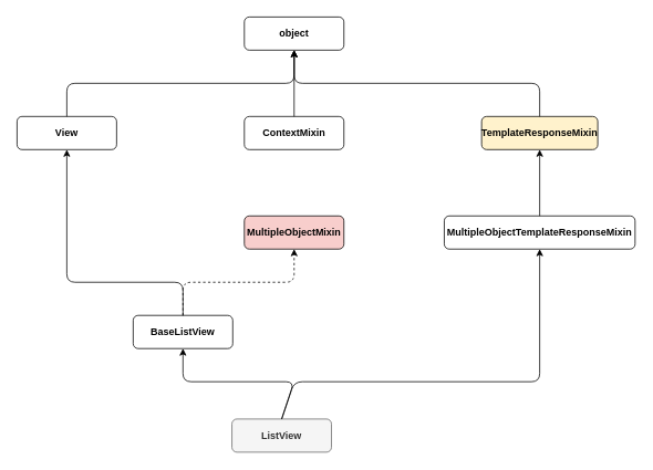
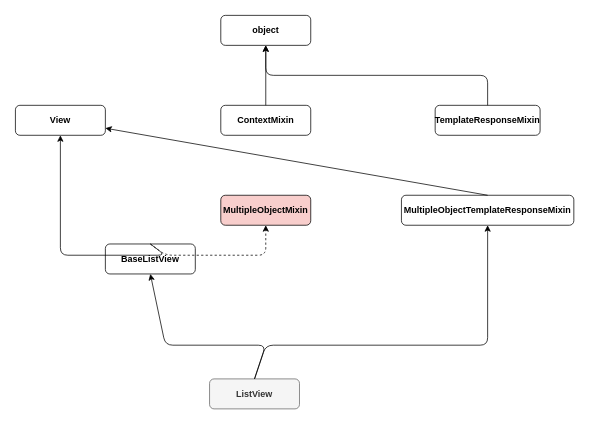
  <mxCell id="0" />
  <mxCell id="1" parent="0" />
  <mxCell id="2" value="&lt;b&gt;object&lt;/b&gt;" style="rounded=1;whiteSpace=wrap;html=1;fontSize=12;glass=0;strokeWidth=1;shadow=0;" parent="1" vertex="1"><mxGeometry x="294" y="20" width="120" height="40" as="geometry" /></mxCell>
  <mxCell id="3" value="&lt;b&gt;View&lt;/b&gt;" style="rounded=1;whiteSpace=wrap;html=1;fontSize=12;glass=0;strokeWidth=1;shadow=0;" vertex="1" parent="1"><mxGeometry x="20" y="140" width="120" height="40" as="geometry" /></mxCell>
  <mxCell id="4" value="&lt;b&gt;ContextMixin&lt;/b&gt;" style="rounded=1;whiteSpace=wrap;html=1;fontSize=12;glass=0;strokeWidth=1;shadow=0;" vertex="1" parent="1"><mxGeometry x="294" y="140" width="120" height="40" as="geometry" /></mxCell>
- <mxCell id="5" value="&lt;b&gt;TemplateResponseMixin&lt;/b&gt;" style="rounded=1;whiteSpace=wrap;html=1;fontSize=12;glass=0;strokeWidth=1;shadow=0;fillColor=#fff2cc;" vertex="1" parent="1"><mxGeometry x="580" y="140" width="140" height="40" as="geometry" /></mxCell>
+ <mxCell id="5" value="&lt;b&gt;TemplateResponseMixin&lt;/b&gt;" style="rounded=1;whiteSpace=wrap;html=1;fontSize=12;glass=0;strokeWidth=1;shadow=0;" vertex="1" parent="1"><mxGeometry x="580" y="140" width="140" height="40" as="geometry" /></mxCell>
  <mxCell id="6" value="&lt;b&gt;MultipleObjectMixin&lt;/b&gt;" style="rounded=1;whiteSpace=wrap;html=1;fontSize=12;glass=0;strokeWidth=1;shadow=0;fillColor=#f8cecc;" vertex="1" parent="1"><mxGeometry x="294" y="260" width="120" height="40" as="geometry" /></mxCell>
  <mxCell id="7" value="&lt;b&gt;MultipleObjectTemplateResponseMixin&lt;/b&gt;" style="rounded=1;whiteSpace=wrap;html=1;fontSize=12;glass=0;strokeWidth=1;shadow=0;" vertex="1" parent="1"><mxGeometry x="535" y="260" width="230" height="40" as="geometry" /></mxCell>
- <mxCell id="8" value="&lt;b&gt;BaseListView&lt;/b&gt;" style="rounded=1;whiteSpace=wrap;html=1;fontSize=12;glass=0;strokeWidth=1;shadow=0;" vertex="1" parent="1"><mxGeometry x="160" y="380" width="120" height="40" as="geometry" /></mxCell>
+ <mxCell id="8" value="&lt;b&gt;BaseListView&lt;/b&gt;" style="rounded=1;whiteSpace=wrap;html=1;fontSize=12;glass=0;strokeWidth=1;shadow=0;" vertex="1" parent="1"><mxGeometry x="140" y="325" width="120" height="40" as="geometry" /></mxCell>
  <mxCell id="9" value="&lt;b&gt;ListView&lt;/b&gt;" style="rounded=1;whiteSpace=wrap;html=1;fontSize=12;glass=0;strokeWidth=1;shadow=0;fillColor=#f5f5f5;strokeColor=#666666;fontColor=#333333;" vertex="1" parent="1"><mxGeometry x="279" y="505" width="120" height="40" as="geometry" /></mxCell>
  <mxCell id="10" value="" style="endArrow=classic;html=1;entryX=0.5;entryY=1;entryDx=0;entryDy=0;exitX=0.5;exitY=0;exitDx=0;exitDy=0;" edge="1" parent="1" source="4" target="2"><mxGeometry width="50" height="50" relative="1" as="geometry"><mxPoint x="420" y="400" as="sourcePoint" /><mxPoint x="470" y="350" as="targetPoint" /></mxGeometry></mxCell>
- <mxCell id="11" value="" style="endArrow=classic;html=1;entryX=0.5;entryY=1;entryDx=0;entryDy=0;exitX=0.5;exitY=0;exitDx=0;exitDy=0;" edge="1" parent="1" source="3" target="2"><mxGeometry width="50" height="50" relative="1" as="geometry"><mxPoint x="364" y="150" as="sourcePoint" /><mxPoint x="364" y="70" as="targetPoint" /><Array as="points"><mxPoint x="80" y="100" /><mxPoint x="354" y="100" /></Array></mxGeometry></mxCell>
  <mxCell id="12" value="" style="endArrow=classic;html=1;entryX=0.5;entryY=1;entryDx=0;entryDy=0;exitX=0.5;exitY=0;exitDx=0;exitDy=0;" edge="1" parent="1" source="5" target="2"><mxGeometry width="50" height="50" relative="1" as="geometry"><mxPoint x="90" y="150" as="sourcePoint" /><mxPoint x="364" y="70" as="targetPoint" /><Array as="points"><mxPoint x="650" y="100" /><mxPoint x="354" y="100" /></Array></mxGeometry></mxCell>
- <mxCell id="13" value="" style="endArrow=classic;html=1;entryX=0.5;entryY=1;entryDx=0;entryDy=0;exitX=0.5;exitY=0;exitDx=0;exitDy=0;" edge="1" parent="1" source="7" target="5"><mxGeometry width="50" height="50" relative="1" as="geometry"><mxPoint x="364" y="270" as="sourcePoint" /><mxPoint x="364" y="190" as="targetPoint" /></mxGeometry></mxCell>
+ <mxCell id="13" value="" style="endArrow=classic;html=1;exitX=0.5;exitY=0;exitDx=0;exitDy=0;" edge="1" parent="1" source="7" target="3"><mxGeometry width="50" height="50" relative="1" as="geometry"><mxPoint x="364" y="270" as="sourcePoint" /><mxPoint x="364" y="190" as="targetPoint" /></mxGeometry></mxCell>
  <mxCell id="14" value="" style="endArrow=classic;html=1;entryX=0.5;entryY=1;entryDx=0;entryDy=0;exitX=0.5;exitY=0;exitDx=0;exitDy=0;dashed=1;" edge="1" parent="1" source="8" target="6"><mxGeometry width="50" height="50" relative="1" as="geometry"><mxPoint x="660" y="270" as="sourcePoint" /><mxPoint x="660" y="190" as="targetPoint" /><Array as="points"><mxPoint x="220" y="340" /><mxPoint x="354" y="340" /></Array></mxGeometry></mxCell>
  <mxCell id="15" value="" style="endArrow=classic;html=1;entryX=0.5;entryY=1;entryDx=0;entryDy=0;exitX=0.5;exitY=0;exitDx=0;exitDy=0;" edge="1" parent="1" source="8" target="3"><mxGeometry width="50" height="50" relative="1" as="geometry"><mxPoint x="230" y="390" as="sourcePoint" /><mxPoint x="364" y="310" as="targetPoint" /><Array as="points"><mxPoint x="220" y="340" /><mxPoint x="80" y="340" /></Array></mxGeometry></mxCell>
  <mxCell id="16" value="" style="endArrow=classic;html=1;entryX=0.5;entryY=1;entryDx=0;entryDy=0;exitX=0.5;exitY=0;exitDx=0;exitDy=0;" edge="1" parent="1" source="9" target="7"><mxGeometry width="50" height="50" relative="1" as="geometry"><mxPoint x="580" y="510" as="sourcePoint" /><mxPoint x="714" y="430" as="targetPoint" /><Array as="points"><mxPoint x="354" y="460" /><mxPoint x="650" y="460" /></Array></mxGeometry></mxCell>
  <mxCell id="17" value="" style="endArrow=classic;html=1;entryX=0.5;entryY=1;entryDx=0;entryDy=0;exitX=0.5;exitY=0;exitDx=0;exitDy=0;" edge="1" parent="1" source="9" target="8"><mxGeometry width="50" height="50" relative="1" as="geometry"><mxPoint x="580" y="510" as="sourcePoint" /><mxPoint x="440" y="310" as="targetPoint" /><Array as="points"><mxPoint x="354" y="460" /><mxPoint x="220" y="460" /></Array></mxGeometry></mxCell>
